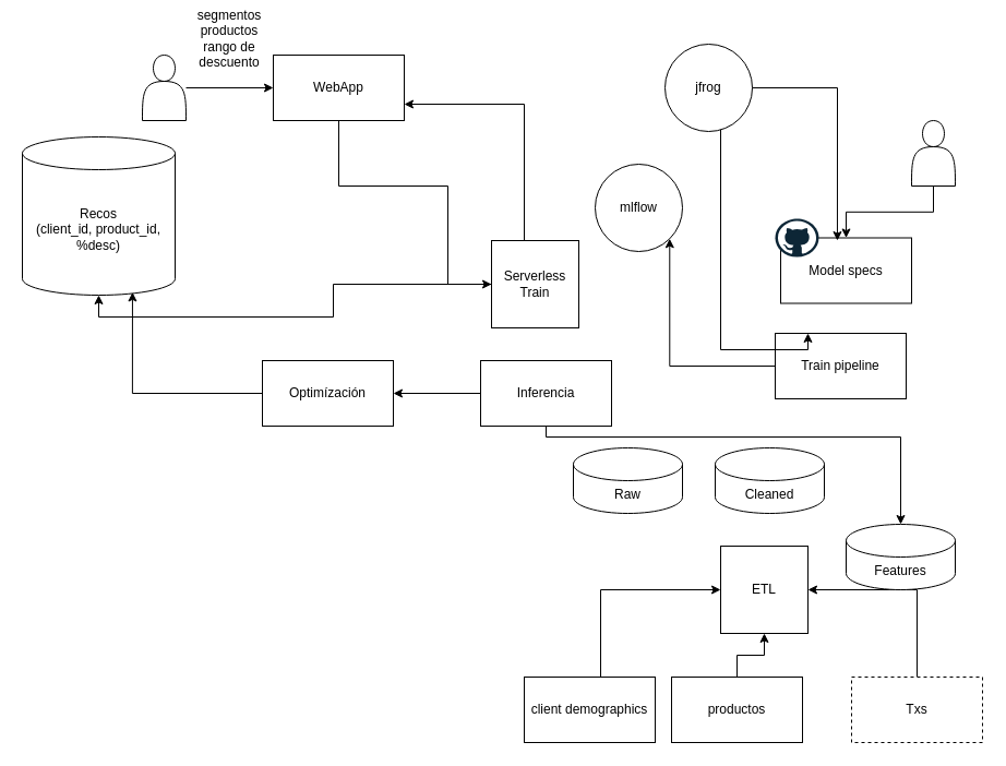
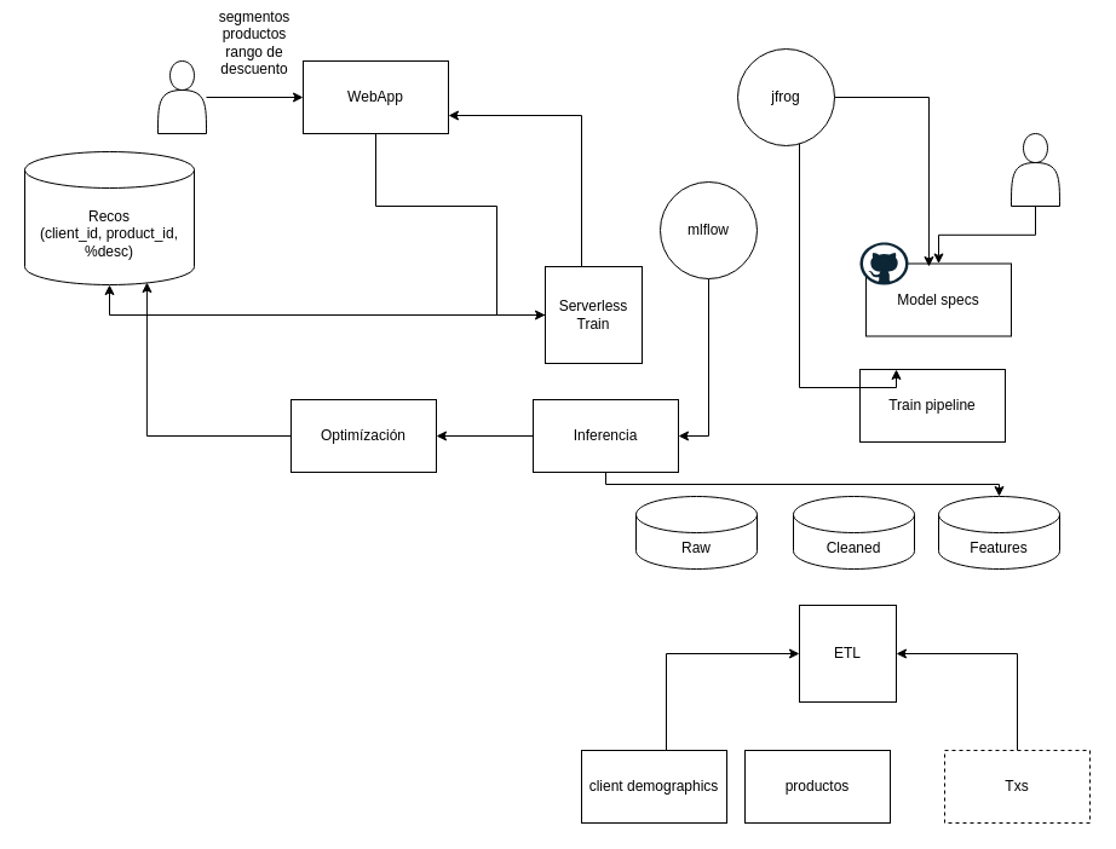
  <mxCell id="0" />
  <mxCell id="1" parent="0" />
  <mxCell id="2" style="edgeStyle=orthogonalEdgeStyle;rounded=0;orthogonalLoop=1;jettySize=auto;html=1;entryX=0;entryY=0.5;entryDx=0;entryDy=0;" edge="1" parent="1" source="3" target="8"><mxGeometry relative="1" as="geometry"><Array as="points"><mxPoint x="310" y="170" /><mxPoint x="410" y="170" /><mxPoint x="410" y="260" /></Array></mxGeometry></mxCell>
  <mxCell id="3" value="WebApp" style="rounded=0;whiteSpace=wrap;html=1;" vertex="1" parent="1"><mxGeometry x="250" y="50" width="120" height="60" as="geometry" /></mxCell>
  <mxCell id="4" style="edgeStyle=orthogonalEdgeStyle;rounded=0;orthogonalLoop=1;jettySize=auto;html=1;entryX=0;entryY=0.5;entryDx=0;entryDy=0;" edge="1" parent="1" source="5" target="3"><mxGeometry relative="1" as="geometry" /></mxCell>
  <mxCell id="5" value="" style="shape=actor;whiteSpace=wrap;html=1;" vertex="1" parent="1"><mxGeometry x="130" y="50" width="40" height="60" as="geometry" /></mxCell>
- <mxCell id="6" value="Recos&lt;div&gt;(client_id, product_id, %desc)&lt;/div&gt;" style="shape=cylinder3;whiteSpace=wrap;html=1;boundedLbl=1;backgroundOutline=1;size=15;" vertex="1" parent="1"><mxGeometry x="20" y="125" width="140" height="145" as="geometry" /></mxCell>
+ <mxCell id="6" value="Recos&lt;div&gt;(client_id, product_id, %desc)&lt;/div&gt;" style="shape=cylinder3;whiteSpace=wrap;html=1;boundedLbl=1;backgroundOutline=1;size=15;" vertex="1" parent="1"><mxGeometry x="20" y="125" width="140" height="110" as="geometry" /></mxCell>
  <mxCell id="7" style="edgeStyle=orthogonalEdgeStyle;rounded=0;orthogonalLoop=1;jettySize=auto;html=1;entryX=1;entryY=0.75;entryDx=0;entryDy=0;" edge="1" parent="1" source="8" target="3"><mxGeometry relative="1" as="geometry"><Array as="points"><mxPoint x="480" y="95" /></Array></mxGeometry></mxCell>
  <mxCell id="8" value="Serverless&lt;div&gt;Train&lt;/div&gt;" style="whiteSpace=wrap;html=1;aspect=fixed;" vertex="1" parent="1"><mxGeometry x="450" y="220" width="80" height="80" as="geometry" /></mxCell>
  <mxCell id="9" value="segmentos&lt;div&gt;productos&lt;/div&gt;&lt;div&gt;rango de descuento&lt;/div&gt;" style="text;html=1;whiteSpace=wrap;strokeColor=none;fillColor=none;align=center;verticalAlign=middle;rounded=0;" vertex="1" parent="1"><mxGeometry x="180" y="20" width="60" height="30" as="geometry" /></mxCell>
  <mxCell id="10" style="edgeStyle=orthogonalEdgeStyle;rounded=0;orthogonalLoop=1;jettySize=auto;html=1;entryX=0.5;entryY=1;entryDx=0;entryDy=0;entryPerimeter=0;" edge="1" parent="1" source="8" target="6"><mxGeometry relative="1" as="geometry" /></mxCell>
  <mxCell id="11" style="edgeStyle=orthogonalEdgeStyle;rounded=0;orthogonalLoop=1;jettySize=auto;html=1;entryX=1;entryY=0.5;entryDx=0;entryDy=0;" edge="1" parent="1" source="12" target="18"><mxGeometry relative="1" as="geometry"><Array as="points"><mxPoint x="840" y="540" /></Array></mxGeometry></mxCell>
  <mxCell id="12" value="Txs" style="rounded=0;whiteSpace=wrap;html=1;dashed=1;" vertex="1" parent="1"><mxGeometry x="780" y="620" width="120" height="60" as="geometry" /></mxCell>
- <mxCell id="13" style="edgeStyle=orthogonalEdgeStyle;rounded=0;orthogonalLoop=1;jettySize=auto;html=1;entryX=0.5;entryY=1;entryDx=0;entryDy=0;" edge="1" parent="1" source="14" target="18"><mxGeometry relative="1" as="geometry" /></mxCell>
  <mxCell id="14" value="productos" style="rounded=0;whiteSpace=wrap;html=1;" vertex="1" parent="1"><mxGeometry x="615" y="620" width="120" height="60" as="geometry" /></mxCell>
  <mxCell id="15" style="edgeStyle=orthogonalEdgeStyle;rounded=0;orthogonalLoop=1;jettySize=auto;html=1;entryX=0;entryY=0.5;entryDx=0;entryDy=0;" edge="1" parent="1" source="16" target="18"><mxGeometry relative="1" as="geometry"><Array as="points"><mxPoint x="550" y="540" /></Array></mxGeometry></mxCell>
  <mxCell id="16" value="client demographics" style="rounded=0;whiteSpace=wrap;html=1;" vertex="1" parent="1"><mxGeometry x="480" y="620" width="120" height="60" as="geometry" /></mxCell>
- <mxCell id="17" value="Features" style="shape=cylinder3;whiteSpace=wrap;html=1;boundedLbl=1;backgroundOutline=1;size=15;" vertex="1" parent="1"><mxGeometry x="775" y="480" width="100" height="60" as="geometry" /></mxCell>
+ <mxCell id="17" value="Features" style="shape=cylinder3;whiteSpace=wrap;html=1;boundedLbl=1;backgroundOutline=1;size=15;" vertex="1" parent="1"><mxGeometry x="775" y="410" width="100" height="60" as="geometry" /></mxCell>
  <mxCell id="18" value="ETL" style="whiteSpace=wrap;html=1;aspect=fixed;" vertex="1" parent="1"><mxGeometry x="660" y="500" width="80" height="80" as="geometry" /></mxCell>
  <mxCell id="19" value="Raw" style="shape=cylinder3;whiteSpace=wrap;html=1;boundedLbl=1;backgroundOutline=1;size=15;" vertex="1" parent="1"><mxGeometry x="525" y="410" width="100" height="60" as="geometry" /></mxCell>
  <mxCell id="20" value="Cleaned" style="shape=cylinder3;whiteSpace=wrap;html=1;boundedLbl=1;backgroundOutline=1;size=15;" vertex="1" parent="1"><mxGeometry x="655" y="410" width="100" height="60" as="geometry" /></mxCell>
  <mxCell id="21" value="Model specs" style="rounded=0;whiteSpace=wrap;html=1;" vertex="1" parent="1"><mxGeometry x="715" y="217.5" width="120" height="60" as="geometry" /></mxCell>
  <mxCell id="22" value="" style="dashed=0;outlineConnect=0;html=1;align=center;labelPosition=center;verticalLabelPosition=bottom;verticalAlign=top;shape=mxgraph.weblogos.github" vertex="1" parent="1"><mxGeometry x="710" y="200" width="40" height="35" as="geometry" /></mxCell>
  <mxCell id="23" style="edgeStyle=orthogonalEdgeStyle;rounded=0;orthogonalLoop=1;jettySize=auto;html=1;entryX=0.5;entryY=0;entryDx=0;entryDy=0;" edge="1" parent="1" source="24" target="21"><mxGeometry relative="1" as="geometry" /></mxCell>
  <mxCell id="24" value="" style="shape=actor;whiteSpace=wrap;html=1;" vertex="1" parent="1"><mxGeometry x="835" y="110" width="40" height="60" as="geometry" /></mxCell>
+ <mxCell id="25" style="edgeStyle=orthogonalEdgeStyle;rounded=0;orthogonalLoop=1;jettySize=auto;html=1;entryX=1;entryY=0.5;entryDx=0;entryDy=0;" edge="1" parent="1" source="26" target="34"><mxGeometry relative="1" as="geometry" /></mxCell>
  <mxCell id="26" value="mlflow" style="ellipse;whiteSpace=wrap;html=1;aspect=fixed;" vertex="1" parent="1"><mxGeometry x="545" y="150" width="80" height="80" as="geometry" /></mxCell>
- <mxCell id="27" style="edgeStyle=orthogonalEdgeStyle;rounded=0;orthogonalLoop=1;jettySize=auto;html=1;exitX=0;exitY=0.5;exitDx=0;exitDy=0;entryX=1;entryY=1;entryDx=0;entryDy=0;" edge="1" parent="1" source="28" target="26"><mxGeometry relative="1" as="geometry" /></mxCell>
  <mxCell id="28" value="Train pipeline" style="rounded=0;whiteSpace=wrap;html=1;" vertex="1" parent="1"><mxGeometry x="710" y="305" width="120" height="60" as="geometry" /></mxCell>
  <mxCell id="29" style="edgeStyle=orthogonalEdgeStyle;rounded=0;orthogonalLoop=1;jettySize=auto;html=1;entryX=0.25;entryY=0;entryDx=0;entryDy=0;" edge="1" parent="1" source="30" target="28"><mxGeometry relative="1" as="geometry"><Array as="points"><mxPoint x="660" y="320" /></Array></mxGeometry></mxCell>
  <mxCell id="30" value="jfrog" style="ellipse;whiteSpace=wrap;html=1;aspect=fixed;" vertex="1" parent="1"><mxGeometry x="609" y="40" width="80" height="80" as="geometry" /></mxCell>
  <mxCell id="31" style="edgeStyle=orthogonalEdgeStyle;rounded=0;orthogonalLoop=1;jettySize=auto;html=1;entryX=0.433;entryY=0.042;entryDx=0;entryDy=0;entryPerimeter=0;" edge="1" parent="1" source="30" target="21"><mxGeometry relative="1" as="geometry" /></mxCell>
  <mxCell id="32" style="edgeStyle=orthogonalEdgeStyle;rounded=0;orthogonalLoop=1;jettySize=auto;html=1;" edge="1" parent="1" source="34" target="17"><mxGeometry relative="1" as="geometry"><Array as="points"><mxPoint x="500" y="400" /><mxPoint x="825" y="400" /></Array></mxGeometry></mxCell>
  <mxCell id="33" value="" style="edgeStyle=orthogonalEdgeStyle;rounded=0;orthogonalLoop=1;jettySize=auto;html=1;" edge="1" parent="1" source="34" target="35"><mxGeometry relative="1" as="geometry" /></mxCell>
  <mxCell id="34" value="Inferencia" style="rounded=0;whiteSpace=wrap;html=1;" vertex="1" parent="1"><mxGeometry x="440" y="330" width="120" height="60" as="geometry" /></mxCell>
  <mxCell id="35" value="Optimízación" style="whiteSpace=wrap;html=1;rounded=0;" vertex="1" parent="1"><mxGeometry x="240" y="330" width="120" height="60" as="geometry" /></mxCell>
  <mxCell id="36" style="edgeStyle=orthogonalEdgeStyle;rounded=0;orthogonalLoop=1;jettySize=auto;html=1;entryX=0.721;entryY=0.982;entryDx=0;entryDy=0;entryPerimeter=0;" edge="1" parent="1" source="35" target="6"><mxGeometry relative="1" as="geometry" /></mxCell>
